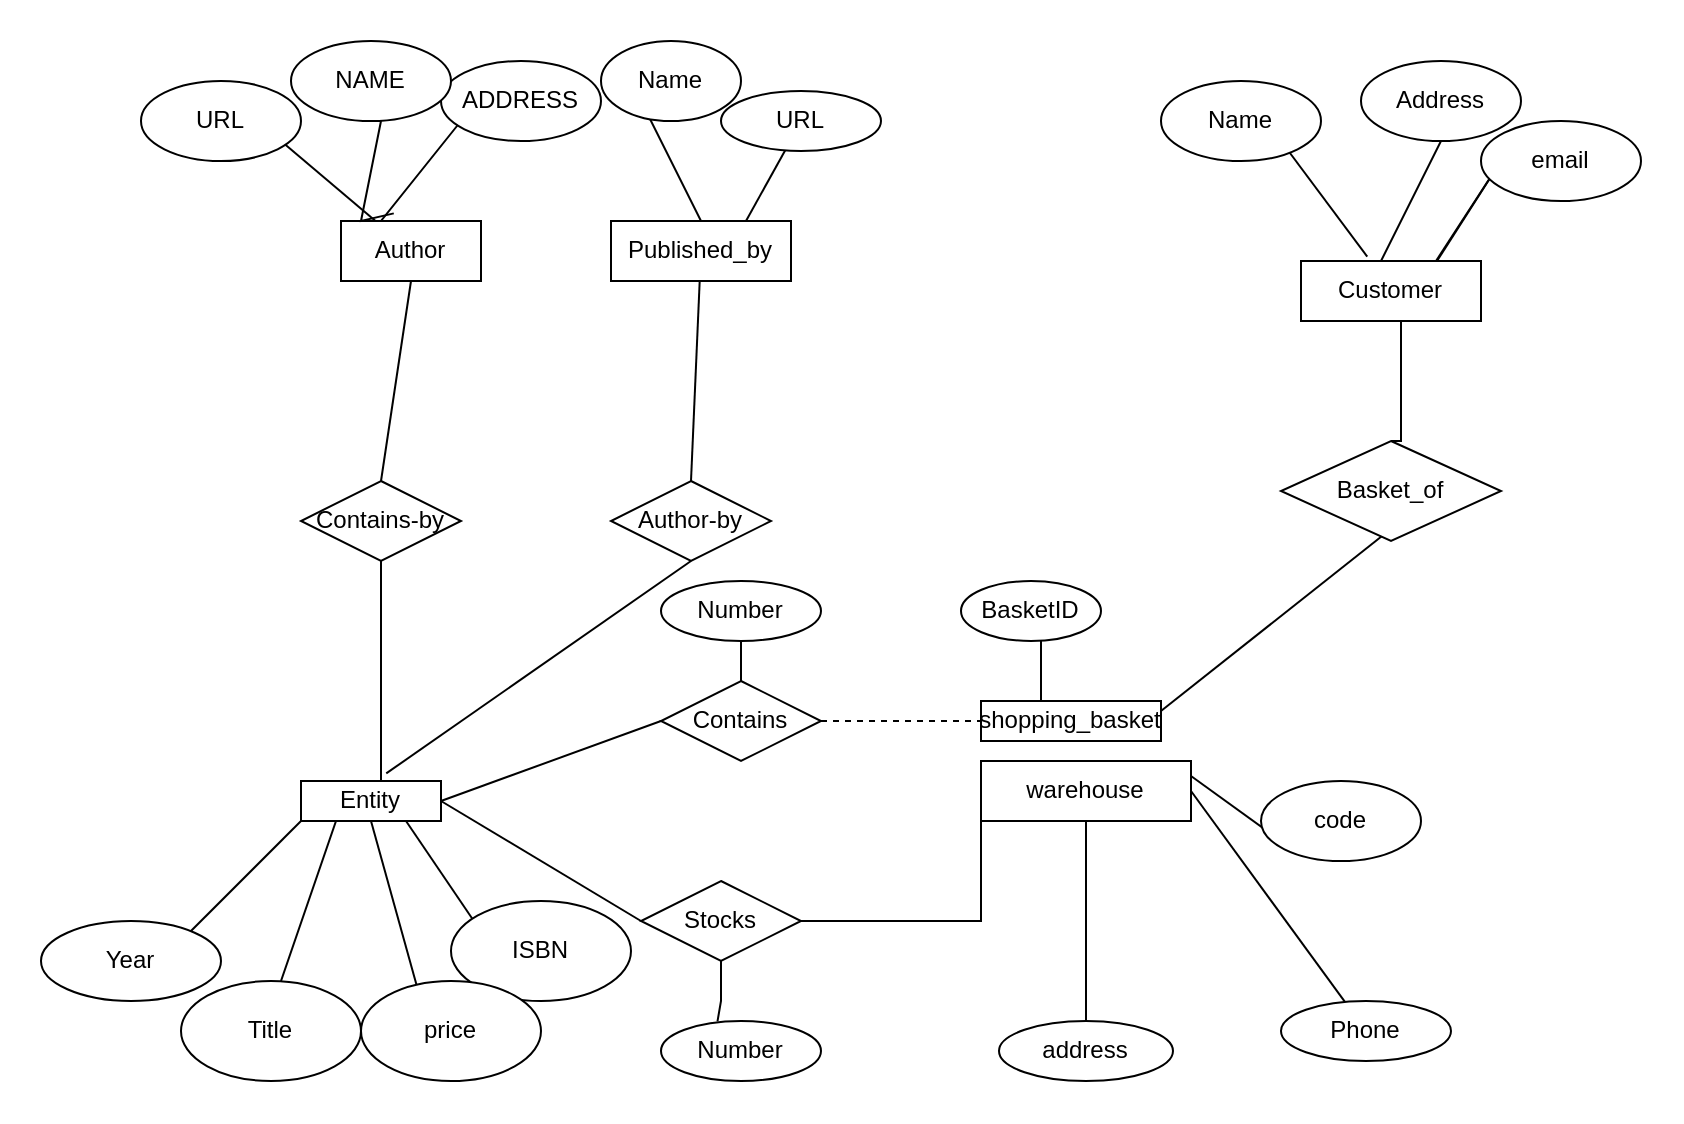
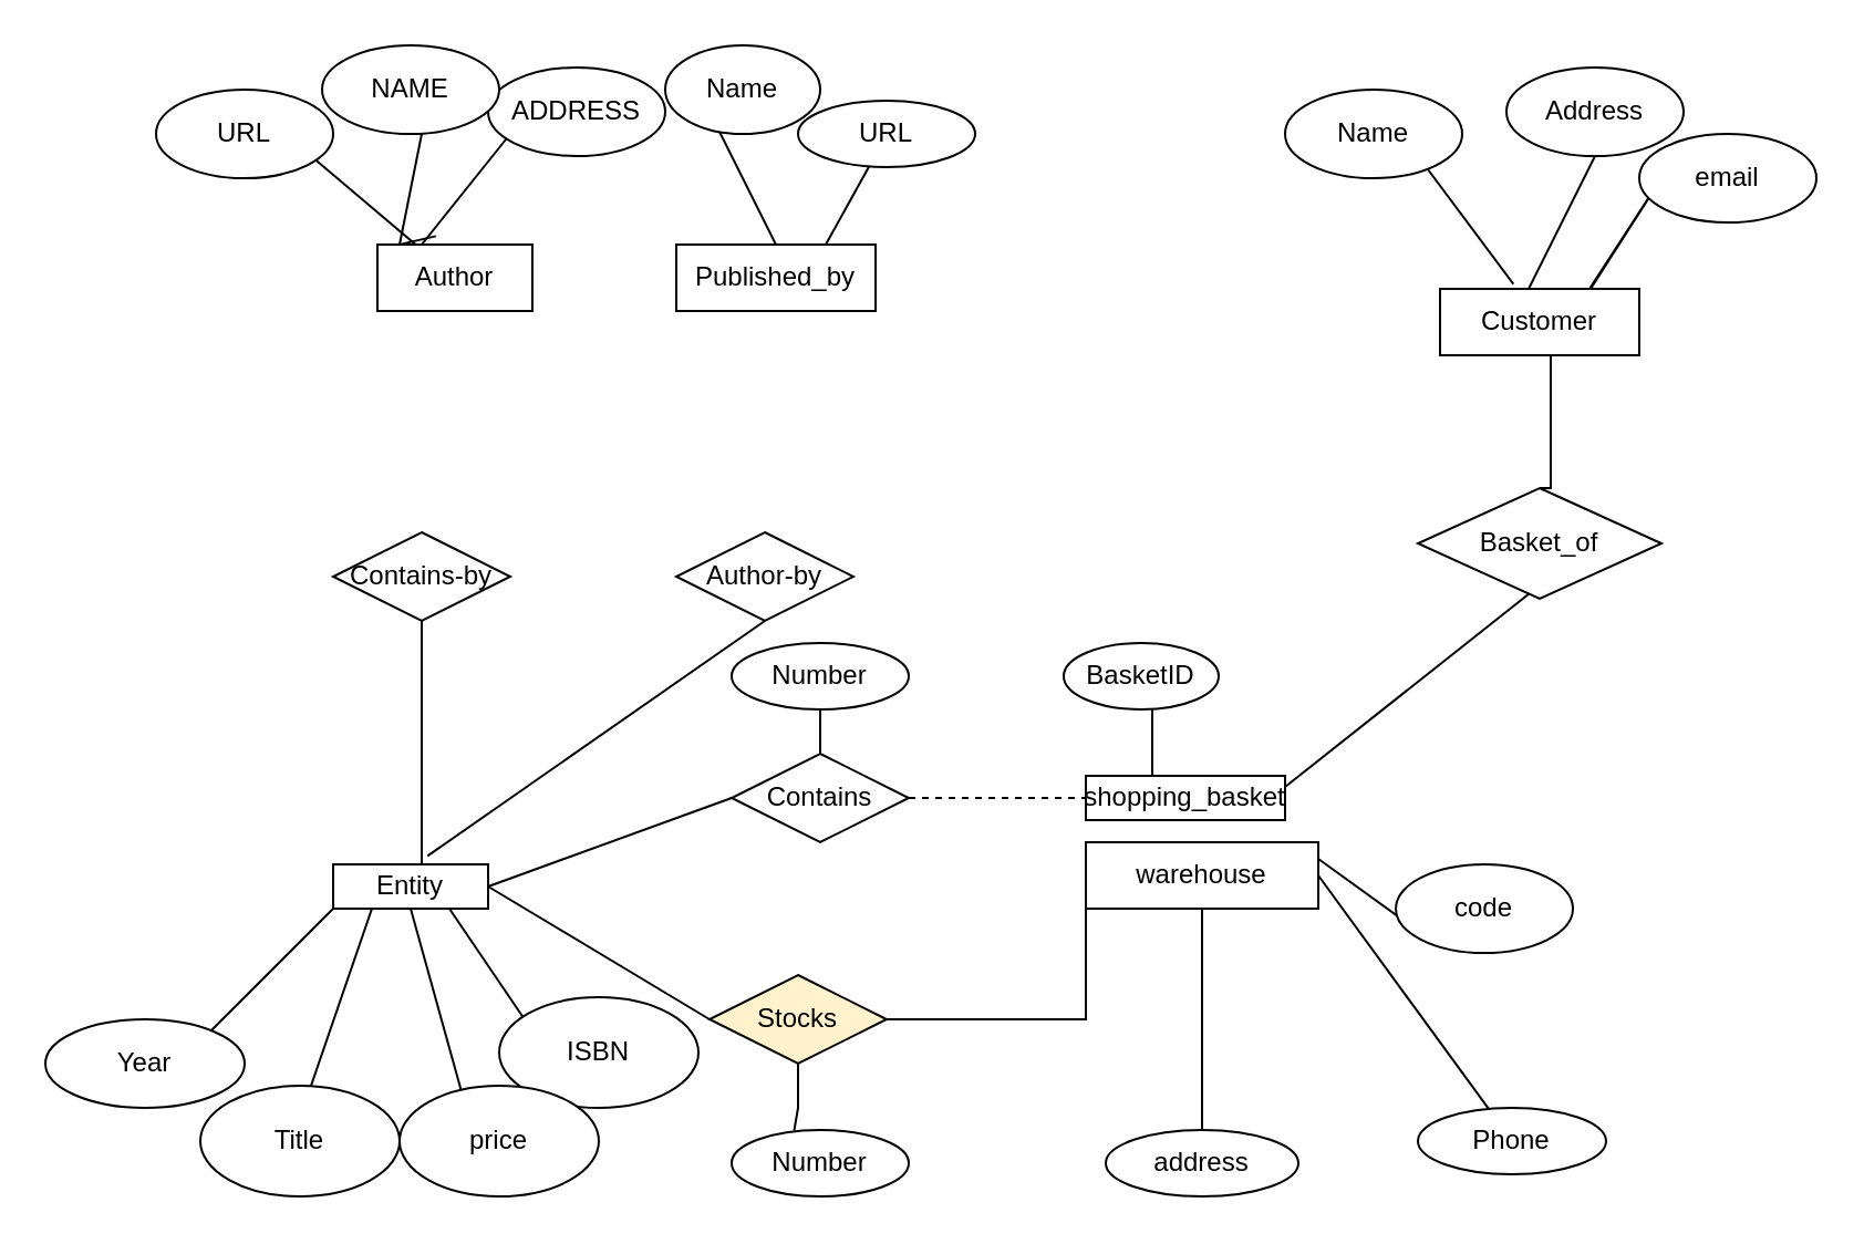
  <mxCell id="0" />
  <mxCell id="1" parent="0" />
  <mxCell id="2" value="Contains-by" style="rhombus;whiteSpace=wrap;html=1;" vertex="1" parent="1"><mxGeometry x="150" y="240" width="80" height="40" as="geometry" /></mxCell>
  <mxCell id="3" value="Author-by" style="rhombus;whiteSpace=wrap;html=1;" vertex="1" parent="1"><mxGeometry x="305" y="240" width="80" height="40" as="geometry" /></mxCell>
  <mxCell id="4" value="Author" style="rounded=0;whiteSpace=wrap;html=1;" vertex="1" parent="1"><mxGeometry x="170" y="110" width="70" height="30" as="geometry" /></mxCell>
- <mxCell id="5" value="" style="endArrow=none;html=1;rounded=0;entryX=0.5;entryY=1;entryDx=0;entryDy=0;exitX=0.5;exitY=0;exitDx=0;exitDy=0;" edge="1" parent="1" source="2" target="4"><mxGeometry width="50" height="50" relative="1" as="geometry"><mxPoint x="100" y="300" as="sourcePoint" /><mxPoint x="150" y="250" as="targetPoint" /></mxGeometry></mxCell>
  <mxCell id="6" value="" style="endArrow=none;html=1;rounded=0;" edge="1" parent="1" source="4"><mxGeometry width="50" height="50" relative="1" as="geometry"><mxPoint x="180" y="100" as="sourcePoint" /><mxPoint x="140" y="70" as="targetPoint" /></mxGeometry></mxCell>
  <mxCell id="7" value="" style="endArrow=none;html=1;rounded=0;exitX=0.377;exitY=-0.127;exitDx=0;exitDy=0;exitPerimeter=0;" edge="1" parent="1" source="4"><mxGeometry width="50" height="50" relative="1" as="geometry"><mxPoint x="100" y="300" as="sourcePoint" /><mxPoint x="190" y="60" as="targetPoint" /><Array as="points"><mxPoint x="180" y="110" /></Array></mxGeometry></mxCell>
  <mxCell id="8" value="" style="endArrow=none;html=1;rounded=0;exitX=0.75;exitY=0;exitDx=0;exitDy=0;" edge="1" parent="1" source="4"><mxGeometry width="50" height="50" relative="1" as="geometry"><mxPoint x="100" y="300" as="sourcePoint" /><mxPoint x="230" y="60" as="targetPoint" /><Array as="points"><mxPoint x="190" y="110" /></Array></mxGeometry></mxCell>
  <mxCell id="9" value="URL" style="ellipse;whiteSpace=wrap;html=1;" vertex="1" parent="1"><mxGeometry x="70" y="40" width="80" height="40" as="geometry" /></mxCell>
  <mxCell id="10" value="ADDRESS" style="ellipse;whiteSpace=wrap;html=1;" vertex="1" parent="1"><mxGeometry x="220" width="80" height="40" as="geometry" y="30" /></mxCell>
  <mxCell id="11" value="NAME" style="ellipse;whiteSpace=wrap;html=1;" vertex="1" parent="1"><mxGeometry x="145" y="20" width="80" height="40" as="geometry" /></mxCell>
  <mxCell id="12" value="" style="endArrow=none;html=1;rounded=0;exitX=0.5;exitY=1;exitDx=0;exitDy=0;" edge="1" parent="1" source="2"><mxGeometry width="50" height="50" relative="1" as="geometry"><mxPoint x="100" y="280" as="sourcePoint" /><mxPoint x="190" y="390" as="targetPoint" /></mxGeometry></mxCell>
  <mxCell id="13" value="Entity" style="rounded=0;whiteSpace=wrap;html=1;" vertex="1" parent="1"><mxGeometry x="150" y="390" width="70" height="20" as="geometry" /></mxCell>
  <mxCell id="14" value="" style="endArrow=none;html=1;rounded=0;entryX=0.5;entryY=1;entryDx=0;entryDy=0;exitX=0.609;exitY=-0.19;exitDx=0;exitDy=0;exitPerimeter=0;" edge="1" parent="1" source="13" target="3"><mxGeometry width="50" height="50" relative="1" as="geometry"><mxPoint x="100" y="380" as="sourcePoint" /><mxPoint x="150" y="330" as="targetPoint" /></mxGeometry></mxCell>
  <mxCell id="15" value="" style="endArrow=none;html=1;rounded=0;exitX=1;exitY=0.5;exitDx=0;exitDy=0;" edge="1" parent="1" source="13"><mxGeometry width="50" height="50" relative="1" as="geometry"><mxPoint x="100" y="380" as="sourcePoint" /><mxPoint x="320" y="460" as="targetPoint" /></mxGeometry></mxCell>
  <mxCell id="16" value="" style="endArrow=none;html=1;rounded=0;exitX=1;exitY=0.5;exitDx=0;exitDy=0;" edge="1" parent="1" source="13"><mxGeometry width="50" height="50" relative="1" as="geometry"><mxPoint x="170" y="490" as="sourcePoint" /><mxPoint x="330" y="360" as="targetPoint" /></mxGeometry></mxCell>
  <mxCell id="17" value="Contains" style="rhombus;whiteSpace=wrap;html=1;" vertex="1" parent="1"><mxGeometry x="330" y="340" width="80" height="40" as="geometry" /></mxCell>
- <mxCell id="18" value="Stocks" style="rhombus;whiteSpace=wrap;html=1;" vertex="1" parent="1"><mxGeometry x="320" y="440" width="80" height="40" as="geometry" /></mxCell>
+ <mxCell id="18" value="Stocks" style="rhombus;whiteSpace=wrap;html=1;fillColor=#fff2cc;" vertex="1" parent="1"><mxGeometry x="320" y="440" width="80" height="40" as="geometry" /></mxCell>
  <mxCell id="19" value="" style="endArrow=none;html=1;rounded=0;entryX=0.5;entryY=0;entryDx=0;entryDy=0;" edge="1" parent="1" target="17"><mxGeometry width="50" height="50" relative="1" as="geometry"><mxPoint x="370" y="310" as="sourcePoint" /><mxPoint x="150" y="330" as="targetPoint" /></mxGeometry></mxCell>
  <mxCell id="20" value="Number" style="ellipse;whiteSpace=wrap;html=1;" vertex="1" parent="1"><mxGeometry x="330" y="290" width="80" height="30" as="geometry" /></mxCell>
  <mxCell id="21" value="shopping_basket" style="rounded=0;whiteSpace=wrap;html=1;" vertex="1" parent="1"><mxGeometry x="490" y="350" width="90" height="20" as="geometry" /></mxCell>
  <mxCell id="22" value="" style="endArrow=none;html=1;rounded=0;entryX=0;entryY=0.5;entryDx=0;entryDy=0;exitX=1;exitY=0.5;exitDx=0;exitDy=0;dashed=1;" edge="1" parent="1" source="17" target="21"><mxGeometry width="50" height="50" relative="1" as="geometry"><mxPoint x="350" y="380" as="sourcePoint" /><mxPoint x="400" y="330" as="targetPoint" /></mxGeometry></mxCell>
  <mxCell id="23" value="" style="endArrow=none;html=1;rounded=0;" edge="1" parent="1"><mxGeometry width="50" height="50" relative="1" as="geometry"><mxPoint x="520" y="350" as="sourcePoint" /><mxPoint x="520" y="320" as="targetPoint" /></mxGeometry></mxCell>
  <mxCell id="24" value="BasketID" style="ellipse;whiteSpace=wrap;html=1;" vertex="1" parent="1"><mxGeometry x="480" y="290" width="70" height="30" as="geometry" /></mxCell>
  <mxCell id="25" value="" style="endArrow=none;html=1;rounded=0;exitX=1;exitY=0.25;exitDx=0;exitDy=0;" edge="1" parent="1" source="21"><mxGeometry width="50" height="50" relative="1" as="geometry"><mxPoint x="470" y="380" as="sourcePoint" /><mxPoint x="700" y="260" as="targetPoint" /></mxGeometry></mxCell>
  <mxCell id="26" value="" style="endArrow=none;html=1;rounded=0;exitX=1;exitY=0.5;exitDx=0;exitDy=0;entryX=0;entryY=0;entryDx=0;entryDy=0;" edge="1" parent="1" source="18" target="27"><mxGeometry width="50" height="50" relative="1" as="geometry"><mxPoint x="380" y="380" as="sourcePoint" /><mxPoint x="480" y="460" as="targetPoint" /><Array as="points"><mxPoint x="490" y="460" /></Array></mxGeometry></mxCell>
  <mxCell id="27" value="warehouse" style="rounded=0;whiteSpace=wrap;html=1;" vertex="1" parent="1"><mxGeometry x="490" y="380" width="105" height="30" as="geometry" /></mxCell>
  <mxCell id="28" value="Number" style="ellipse;whiteSpace=wrap;html=1;" vertex="1" parent="1"><mxGeometry x="330" y="510" width="80" height="30" as="geometry" /></mxCell>
  <mxCell id="29" value="" style="endArrow=none;html=1;rounded=0;entryX=0.353;entryY=0.007;entryDx=0;entryDy=0;entryPerimeter=0;exitX=0.5;exitY=1;exitDx=0;exitDy=0;" edge="1" parent="1" source="18" target="28"><mxGeometry width="50" height="50" relative="1" as="geometry"><mxPoint x="380" y="380" as="sourcePoint" /><mxPoint x="430" y="330" as="targetPoint" /><Array as="points"><mxPoint x="360" y="500" /></Array></mxGeometry></mxCell>
  <mxCell id="30" value="" style="endArrow=none;html=1;rounded=0;exitX=0.5;exitY=1;exitDx=0;exitDy=0;" edge="1" parent="1" source="27" target="31"><mxGeometry width="50" height="50" relative="1" as="geometry"><mxPoint x="330" y="310" as="sourcePoint" /><mxPoint x="543" y="520" as="targetPoint" /></mxGeometry></mxCell>
  <mxCell id="31" value="address" style="ellipse;whiteSpace=wrap;html=1;" vertex="1" parent="1"><mxGeometry x="499" y="510" width="87" height="30" as="geometry" /></mxCell>
  <mxCell id="32" value="" style="endArrow=none;html=1;rounded=0;entryX=1;entryY=0.25;entryDx=0;entryDy=0;" edge="1" parent="1" target="27"><mxGeometry width="50" height="50" relative="1" as="geometry"><mxPoint x="640" y="420" as="sourcePoint" /><mxPoint x="590" y="260" as="targetPoint" /></mxGeometry></mxCell>
  <mxCell id="33" value="code" style="ellipse;whiteSpace=wrap;html=1;" vertex="1" parent="1"><mxGeometry x="630" y="390" width="80" height="40" as="geometry" /></mxCell>
  <mxCell id="34" value="" style="endArrow=none;html=1;rounded=0;exitX=1;exitY=0.5;exitDx=0;exitDy=0;" edge="1" parent="1" source="27" target="35"><mxGeometry width="50" height="50" relative="1" as="geometry"><mxPoint x="540" y="310" as="sourcePoint" /><mxPoint x="640" y="500" as="targetPoint" /></mxGeometry></mxCell>
  <mxCell id="35" value="Phone" style="ellipse;whiteSpace=wrap;html=1;" vertex="1" parent="1"><mxGeometry x="640" y="500" width="85" height="30" as="geometry" /></mxCell>
  <mxCell id="36" value="Basket_of" style="rhombus;whiteSpace=wrap;html=1;" vertex="1" parent="1"><mxGeometry x="640" y="220" width="110" height="50" as="geometry" /></mxCell>
  <mxCell id="37" value="" style="endArrow=none;html=1;rounded=0;exitX=0.5;exitY=0;exitDx=0;exitDy=0;" edge="1" parent="1" source="36"><mxGeometry width="50" height="50" relative="1" as="geometry"><mxPoint x="700" y="200" as="sourcePoint" /><mxPoint x="700" y="160" as="targetPoint" /><Array as="points"><mxPoint x="700" y="220" /></Array></mxGeometry></mxCell>
  <mxCell id="38" value="Customer" style="rounded=0;whiteSpace=wrap;html=1;" vertex="1" parent="1"><mxGeometry x="650" y="130" width="90" height="30" as="geometry" /></mxCell>
  <mxCell id="39" value="" style="endArrow=none;html=1;rounded=0;exitX=0.75;exitY=0;exitDx=0;exitDy=0;" edge="1" parent="1" source="38"><mxGeometry width="50" height="50" relative="1" as="geometry"><mxPoint x="540" y="310" as="sourcePoint" /><mxPoint x="750" y="80" as="targetPoint" /></mxGeometry></mxCell>
  <mxCell id="40" value="" style="endArrow=none;html=1;rounded=0;exitX=0.75;exitY=0;exitDx=0;exitDy=0;" edge="1" parent="1"><mxGeometry width="50" height="50" relative="1" as="geometry"><mxPoint x="718" y="130" as="sourcePoint" /><mxPoint x="750" y="80" as="targetPoint" /></mxGeometry></mxCell>
  <mxCell id="41" value="" style="endArrow=none;html=1;rounded=0;" edge="1" parent="1"><mxGeometry width="50" height="50" relative="1" as="geometry"><mxPoint x="690" y="130" as="sourcePoint" /><mxPoint x="720" y="70" as="targetPoint" /></mxGeometry></mxCell>
  <mxCell id="42" value="" style="endArrow=none;html=1;rounded=0;exitX=0.368;exitY=-0.073;exitDx=0;exitDy=0;exitPerimeter=0;" edge="1" parent="1" source="38"><mxGeometry width="50" height="50" relative="1" as="geometry"><mxPoint x="748" y="160" as="sourcePoint" /><mxPoint x="640" y="70" as="targetPoint" /></mxGeometry></mxCell>
  <mxCell id="43" value="Name" style="ellipse;whiteSpace=wrap;html=1;" vertex="1" parent="1"><mxGeometry x="580" y="40" width="80" height="40" as="geometry" /></mxCell>
  <mxCell id="44" value="email" style="ellipse;whiteSpace=wrap;html=1;" vertex="1" parent="1"><mxGeometry x="740" y="60" width="80" height="40" as="geometry" /></mxCell>
  <mxCell id="45" value="Address" style="ellipse;whiteSpace=wrap;html=1;" vertex="1" parent="1"><mxGeometry x="680" width="80" height="40" as="geometry" y="30" /></mxCell>
  <mxCell id="46" value="" style="endArrow=none;html=1;rounded=0;exitX=0.5;exitY=0;exitDx=0;exitDy=0;" edge="1" parent="1" source="48"><mxGeometry width="50" height="50" relative="1" as="geometry"><mxPoint x="350" y="230" as="sourcePoint" /><mxPoint x="345" y="130" as="targetPoint" /></mxGeometry></mxCell>
- <mxCell id="47" value="" style="endArrow=none;html=1;rounded=0;exitX=0.5;exitY=0;exitDx=0;exitDy=0;" edge="1" parent="1" source="3" target="48"><mxGeometry width="50" height="50" relative="1" as="geometry"><mxPoint x="345" y="240" as="sourcePoint" /><mxPoint x="345" y="130" as="targetPoint" /></mxGeometry></mxCell>
  <mxCell id="48" value="Published_by" style="rounded=0;whiteSpace=wrap;html=1;" vertex="1" parent="1"><mxGeometry x="305" y="110" width="90" height="30" as="geometry" /></mxCell>
  <mxCell id="49" value="" style="endArrow=none;html=1;rounded=0;exitX=0.25;exitY=1;exitDx=0;exitDy=0;" edge="1" parent="1" source="13"><mxGeometry width="50" height="50" relative="1" as="geometry"><mxPoint x="350" y="310" as="sourcePoint" /><mxPoint x="140" y="490" as="targetPoint" /></mxGeometry></mxCell>
  <mxCell id="50" value="" style="endArrow=none;html=1;rounded=0;exitX=0.75;exitY=0;exitDx=0;exitDy=0;" edge="1" parent="1" source="48" target="51"><mxGeometry width="50" height="50" relative="1" as="geometry"><mxPoint x="350" y="310" as="sourcePoint" /><mxPoint x="410" y="50" as="targetPoint" /></mxGeometry></mxCell>
  <mxCell id="51" value="URL" style="ellipse;whiteSpace=wrap;html=1;" vertex="1" parent="1"><mxGeometry x="360" y="45" width="80" height="30" as="geometry" /></mxCell>
  <mxCell id="52" value="" style="endArrow=none;html=1;rounded=0;exitX=0.5;exitY=0;exitDx=0;exitDy=0;" edge="1" parent="1" source="48"><mxGeometry width="50" height="50" relative="1" as="geometry"><mxPoint x="350" y="310" as="sourcePoint" /><mxPoint x="320" y="50" as="targetPoint" /></mxGeometry></mxCell>
  <mxCell id="53" value="Name" style="ellipse;whiteSpace=wrap;html=1;" vertex="1" parent="1"><mxGeometry x="300" y="20" width="70" height="40" as="geometry" /></mxCell>
  <mxCell id="54" value="" style="endArrow=none;html=1;rounded=0;entryX=0;entryY=1;entryDx=0;entryDy=0;" edge="1" parent="1" target="13"><mxGeometry width="50" height="50" relative="1" as="geometry"><mxPoint x="90" y="470" as="sourcePoint" /><mxPoint x="400" y="260" as="targetPoint" /></mxGeometry></mxCell>
  <mxCell id="55" value="" style="endArrow=none;html=1;rounded=0;entryX=0.5;entryY=1;entryDx=0;entryDy=0;" edge="1" parent="1" target="13"><mxGeometry width="50" height="50" relative="1" as="geometry"><mxPoint x="210" y="500" as="sourcePoint" /><mxPoint x="400" y="260" as="targetPoint" /></mxGeometry></mxCell>
  <mxCell id="56" value="" style="endArrow=none;html=1;rounded=0;exitX=0.75;exitY=1;exitDx=0;exitDy=0;" edge="1" parent="1" source="13"><mxGeometry width="50" height="50" relative="1" as="geometry"><mxPoint x="350" y="310" as="sourcePoint" /><mxPoint x="250" y="480" as="targetPoint" /></mxGeometry></mxCell>
  <mxCell id="57" value="Year" style="ellipse;whiteSpace=wrap;html=1;" vertex="1" parent="1"><mxGeometry x="20" y="460" width="90" height="40" as="geometry" /></mxCell>
  <mxCell id="58" value="Title" style="ellipse;whiteSpace=wrap;html=1;" vertex="1" parent="1"><mxGeometry x="90" y="490" width="90" height="50" as="geometry" /></mxCell>
  <mxCell id="59" value="ISBN" style="ellipse;whiteSpace=wrap;html=1;" vertex="1" parent="1"><mxGeometry x="225" y="450" width="90" height="50" as="geometry" /></mxCell>
  <mxCell id="60" value="price" style="ellipse;whiteSpace=wrap;html=1;" vertex="1" parent="1"><mxGeometry x="180" y="490" width="90" height="50" as="geometry" /></mxCell>
